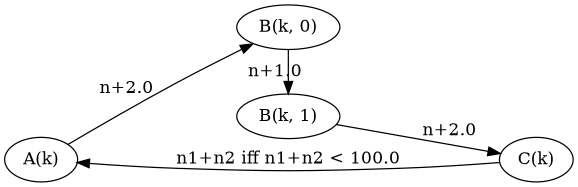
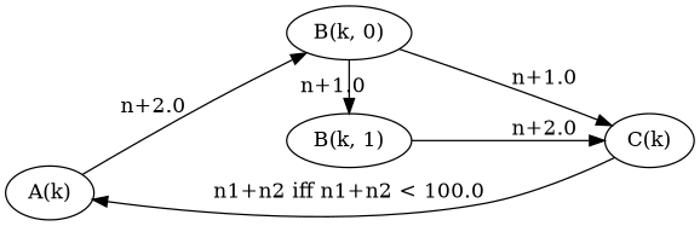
  digraph {
    rankdir=LR
    n1 [label="A(k)"]
    n2 [label="B(k, 0)"]
    n3 [label="B(k, 1)"]
    n4 [label="C(k)"]
    subgraph sub_1 {
      subgraph sub_2 {
        rank=same
        n1
      }
      subgraph sub_3 {
        rank=same
        n2
        n3
      }
      subgraph sub_4 {
        rank=same
        n4
      }
    }
    n1 -> n2 [label="n+2.0"]
    n2 -> n3 [label="n+1.0"]
+   n2 -> n4 [label="n+1.0"]
    n3 -> n4 [label="n+2.0"]
    n4 -> n1 [label="n1+n2 iff n1+n2 < 100.0"]
  }
